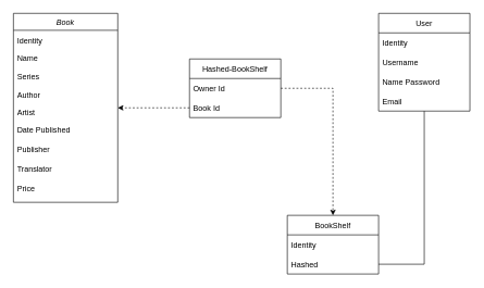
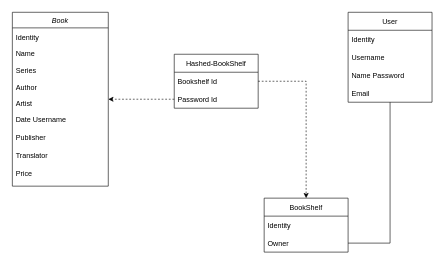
  <mxCell id="0" />
  <mxCell id="1" parent="0" />
  <mxCell id="2" value="Book" style="swimlane;fontStyle=2;align=center;verticalAlign=top;childLayout=stackLayout;horizontal=1;startSize=26;horizontalStack=0;resizeParent=1;resizeLast=0;collapsible=1;marginBottom=0;rounded=0;shadow=0;strokeWidth=1;" parent="1" vertex="1"><mxGeometry x="20" y="20" width="160" height="290" as="geometry"><mxRectangle x="230" y="140" width="160" height="26" as="alternateBounds" /></mxGeometry></mxCell>
  <mxCell id="3" value="Identity" style="text;strokeColor=none;fillColor=none;align=left;verticalAlign=middle;spacingLeft=4;spacingRight=4;overflow=hidden;points=[[0,0.5],[1,0.5]];portConstraint=eastwest;rotatable=0;" parent="2" vertex="1"><mxGeometry y="26" width="160" height="30" as="geometry" /></mxCell>
  <mxCell id="4" value="Name" style="text;align=left;verticalAlign=top;spacingLeft=4;spacingRight=4;overflow=hidden;rotatable=0;points=[[0,0.5],[1,0.5]];portConstraint=eastwest;" parent="2" vertex="1"><mxGeometry y="56" width="160" height="26" as="geometry" /></mxCell>
  <mxCell id="5" value="Series" style="text;strokeColor=none;fillColor=none;align=left;verticalAlign=middle;spacingLeft=4;spacingRight=4;overflow=hidden;points=[[0,0.5],[1,0.5]];portConstraint=eastwest;rotatable=0;" parent="2" vertex="1"><mxGeometry y="82" width="160" height="30" as="geometry" /></mxCell>
  <mxCell id="6" value="Author" style="text;align=left;verticalAlign=top;spacingLeft=4;spacingRight=4;overflow=hidden;rotatable=0;points=[[0,0.5],[1,0.5]];portConstraint=eastwest;rounded=0;shadow=0;html=0;" parent="2" vertex="1"><mxGeometry y="112" width="160" height="26" as="geometry" /></mxCell>
  <mxCell id="7" value="Artist" style="text;align=left;verticalAlign=top;spacingLeft=4;spacingRight=4;overflow=hidden;rotatable=0;points=[[0,0.5],[1,0.5]];portConstraint=eastwest;rounded=0;shadow=0;html=0;" parent="2" vertex="1"><mxGeometry y="138" width="160" height="26" as="geometry" /></mxCell>
- <mxCell id="8" value="Date Published" style="text;strokeColor=none;fillColor=none;align=left;verticalAlign=middle;spacingLeft=4;spacingRight=4;overflow=hidden;points=[[0,0.5],[1,0.5]];portConstraint=eastwest;rotatable=0;" parent="2" vertex="1"><mxGeometry y="164" width="160" height="30" as="geometry" /></mxCell>
+ <mxCell id="8" value="Date Username" style="text;strokeColor=none;fillColor=none;align=left;verticalAlign=middle;spacingLeft=4;spacingRight=4;overflow=hidden;points=[[0,0.5],[1,0.5]];portConstraint=eastwest;rotatable=0;" parent="2" vertex="1"><mxGeometry y="164" width="160" height="30" as="geometry" /></mxCell>
  <mxCell id="9" value="Publisher" style="text;strokeColor=none;fillColor=none;align=left;verticalAlign=middle;spacingLeft=4;spacingRight=4;overflow=hidden;points=[[0,0.5],[1,0.5]];portConstraint=eastwest;rotatable=0;" parent="2" vertex="1"><mxGeometry y="194" width="160" height="30" as="geometry" /></mxCell>
  <mxCell id="10" value="Translator" style="text;strokeColor=none;fillColor=none;align=left;verticalAlign=middle;spacingLeft=4;spacingRight=4;overflow=hidden;points=[[0,0.5],[1,0.5]];portConstraint=eastwest;rotatable=0;" parent="2" vertex="1"><mxGeometry y="224" width="160" height="30" as="geometry" /></mxCell>
  <mxCell id="11" value="Price" style="text;strokeColor=none;fillColor=none;align=left;verticalAlign=middle;spacingLeft=4;spacingRight=4;overflow=hidden;points=[[0,0.5],[1,0.5]];portConstraint=eastwest;rotatable=0;" parent="2" vertex="1"><mxGeometry y="254" width="160" height="30" as="geometry" /></mxCell>
  <mxCell id="12" value="User" style="swimlane;fontStyle=0;childLayout=stackLayout;horizontal=1;startSize=30;horizontalStack=0;resizeParent=1;resizeParentMax=0;resizeLast=0;collapsible=1;marginBottom=0;" parent="1" vertex="1"><mxGeometry x="580" y="20" width="140" height="150" as="geometry" /></mxCell>
  <mxCell id="13" value="Identity" style="text;strokeColor=none;fillColor=none;align=left;verticalAlign=middle;spacingLeft=4;spacingRight=4;overflow=hidden;points=[[0,0.5],[1,0.5]];portConstraint=eastwest;rotatable=0;" parent="12" vertex="1"><mxGeometry y="30" width="140" height="30" as="geometry" /></mxCell>
  <mxCell id="14" value="Username" style="text;strokeColor=none;fillColor=none;align=left;verticalAlign=middle;spacingLeft=4;spacingRight=4;overflow=hidden;points=[[0,0.5],[1,0.5]];portConstraint=eastwest;rotatable=0;" parent="12" vertex="1"><mxGeometry y="60" width="140" height="30" as="geometry" /></mxCell>
  <mxCell id="15" value="Name Password" style="text;strokeColor=none;fillColor=none;align=left;verticalAlign=middle;spacingLeft=4;spacingRight=4;overflow=hidden;points=[[0,0.5],[1,0.5]];portConstraint=eastwest;rotatable=0;" parent="12" vertex="1"><mxGeometry y="90" width="140" height="30" as="geometry" /></mxCell>
  <mxCell id="16" value="Email" style="text;strokeColor=none;fillColor=none;align=left;verticalAlign=middle;spacingLeft=4;spacingRight=4;overflow=hidden;points=[[0,0.5],[1,0.5]];portConstraint=eastwest;rotatable=0;" parent="12" vertex="1"><mxGeometry y="120" width="140" height="30" as="geometry" /></mxCell>
  <mxCell id="17" value="BookShelf" style="swimlane;fontStyle=0;childLayout=stackLayout;horizontal=1;startSize=30;horizontalStack=0;resizeParent=1;resizeParentMax=0;resizeLast=0;collapsible=1;marginBottom=0;" parent="1" vertex="1"><mxGeometry x="440" y="330" width="140" height="90" as="geometry" /></mxCell>
  <mxCell id="18" value="Identity" style="text;strokeColor=none;fillColor=none;align=left;verticalAlign=middle;spacingLeft=4;spacingRight=4;overflow=hidden;points=[[0,0.5],[1,0.5]];portConstraint=eastwest;rotatable=0;" parent="17" vertex="1"><mxGeometry y="30" width="140" height="30" as="geometry" /></mxCell>
- <mxCell id="19" value="Hashed" style="text;strokeColor=none;fillColor=none;align=left;verticalAlign=middle;spacingLeft=4;spacingRight=4;overflow=hidden;points=[[0,0.5],[1,0.5]];portConstraint=eastwest;rotatable=0;" parent="17" vertex="1"><mxGeometry y="60" width="140" height="30" as="geometry" /></mxCell>
+ <mxCell id="19" value="Owner" style="text;strokeColor=none;fillColor=none;align=left;verticalAlign=middle;spacingLeft=4;spacingRight=4;overflow=hidden;points=[[0,0.5],[1,0.5]];portConstraint=eastwest;rotatable=0;" parent="17" vertex="1"><mxGeometry y="60" width="140" height="30" as="geometry" /></mxCell>
  <mxCell id="20" style="edgeStyle=orthogonalEdgeStyle;rounded=0;orthogonalLoop=1;jettySize=auto;html=1;endArrow=none;" parent="1" source="19" target="12" edge="1"><mxGeometry relative="1" as="geometry" /></mxCell>
  <mxCell id="21" value="Hashed-BookShelf" style="swimlane;fontStyle=0;childLayout=stackLayout;horizontal=1;startSize=30;horizontalStack=0;resizeParent=1;resizeParentMax=0;resizeLast=0;collapsible=1;marginBottom=0;" parent="1" vertex="1"><mxGeometry x="290" y="90" width="140" height="90" as="geometry" /></mxCell>
- <mxCell id="22" value="Owner Id" style="text;strokeColor=none;fillColor=none;align=left;verticalAlign=middle;spacingLeft=4;spacingRight=4;overflow=hidden;points=[[0,0.5],[1,0.5]];portConstraint=eastwest;rotatable=0;" parent="21" vertex="1"><mxGeometry y="30" width="140" height="30" as="geometry" /></mxCell>
- <mxCell id="23" value="Book Id" style="text;strokeColor=none;fillColor=none;align=left;verticalAlign=middle;spacingLeft=4;spacingRight=4;overflow=hidden;points=[[0,0.5],[1,0.5]];portConstraint=eastwest;rotatable=0;" parent="21" vertex="1"><mxGeometry y="60" width="140" height="30" as="geometry" /></mxCell>
+ <mxCell id="22" value="Bookshelf Id" style="text;strokeColor=none;fillColor=none;align=left;verticalAlign=middle;spacingLeft=4;spacingRight=4;overflow=hidden;points=[[0,0.5],[1,0.5]];portConstraint=eastwest;rotatable=0;" parent="21" vertex="1"><mxGeometry y="30" width="140" height="30" as="geometry" /></mxCell>
+ <mxCell id="23" value="Password Id" style="text;strokeColor=none;fillColor=none;align=left;verticalAlign=middle;spacingLeft=4;spacingRight=4;overflow=hidden;points=[[0,0.5],[1,0.5]];portConstraint=eastwest;rotatable=0;" parent="21" vertex="1"><mxGeometry y="60" width="140" height="30" as="geometry" /></mxCell>
  <mxCell id="24" style="edgeStyle=orthogonalEdgeStyle;rounded=0;orthogonalLoop=1;jettySize=auto;html=1;entryX=0.5;entryY=0;entryDx=0;entryDy=0;dashed=1;" parent="1" source="22" target="17" edge="1"><mxGeometry relative="1" as="geometry" /></mxCell>
  <mxCell id="25" style="edgeStyle=orthogonalEdgeStyle;rounded=0;orthogonalLoop=1;jettySize=auto;html=1;dashed=1;" parent="1" source="23" target="2" edge="1"><mxGeometry relative="1" as="geometry" /></mxCell>
